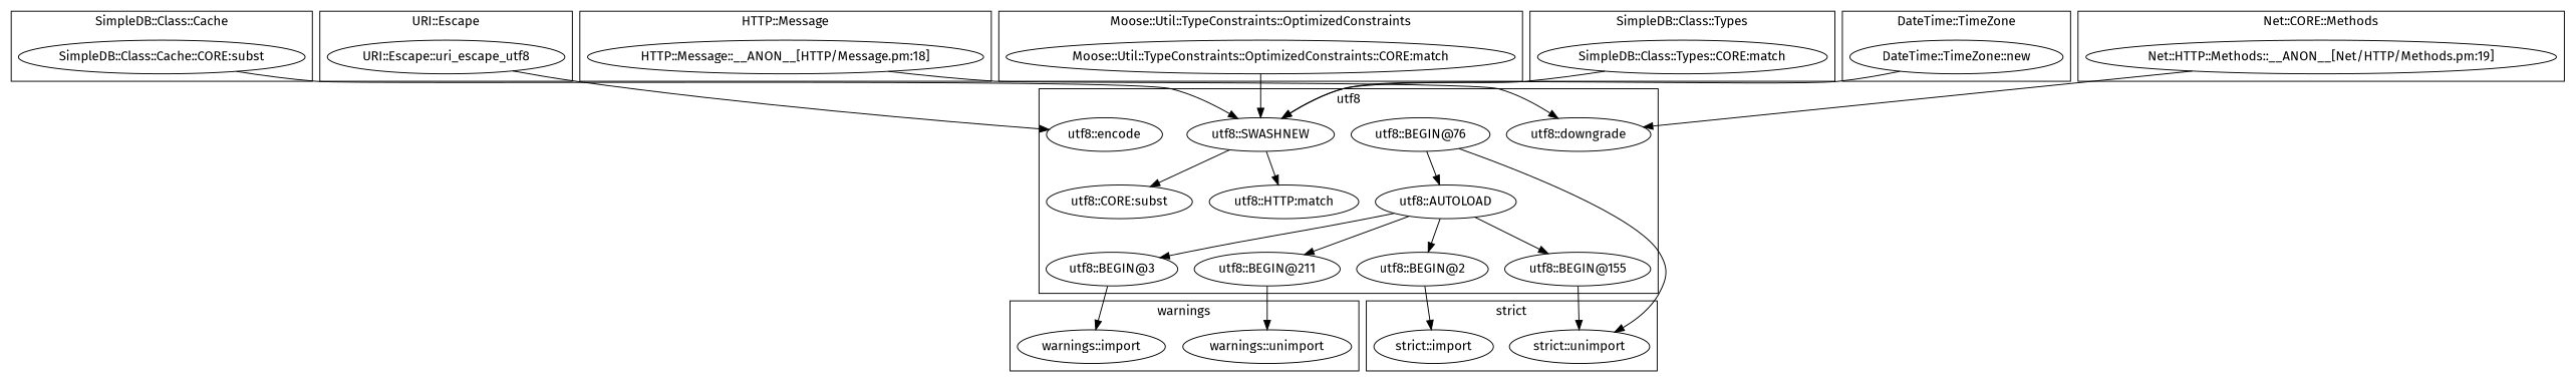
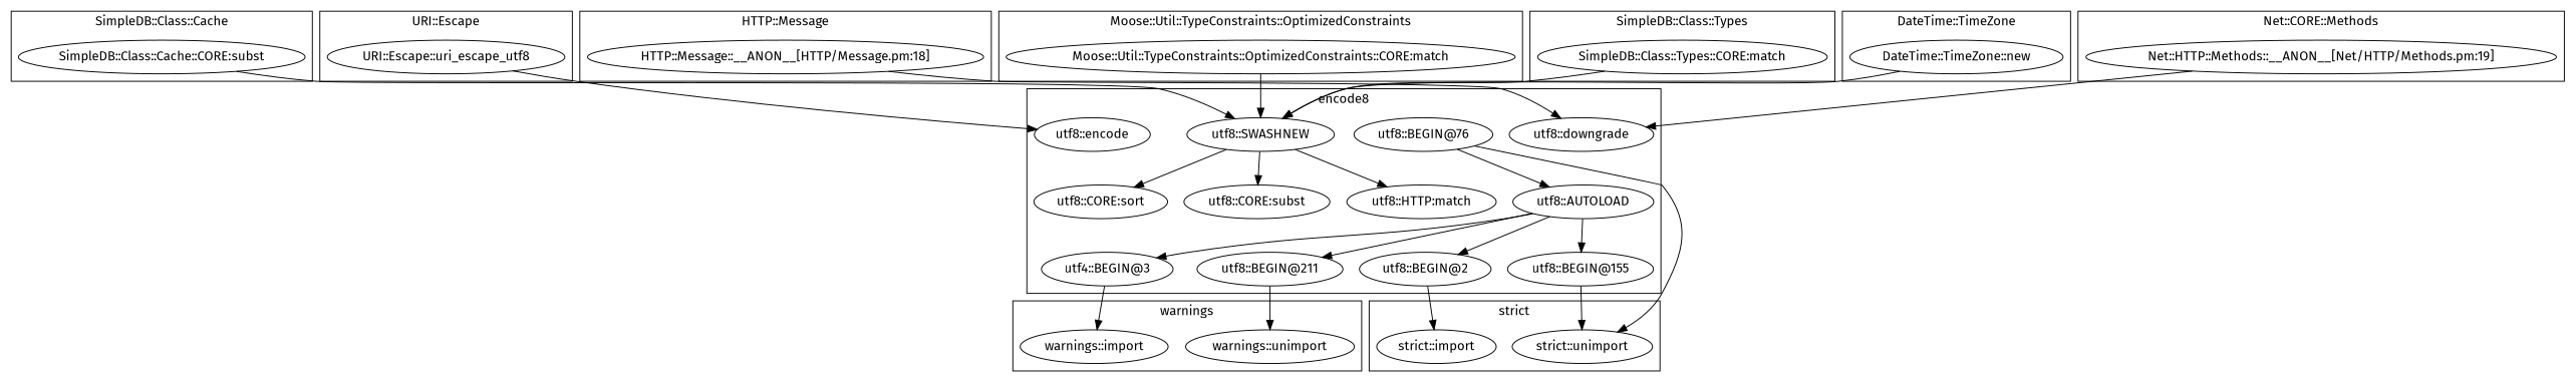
  digraph {
    fontname="Fira Sans"
    node [fontname="Fira Sans"]
    edge [fontname="Fira Sans"]
    "warnings::unimport"
    "warnings::import"
    "SimpleDB::Class::Cache::CORE:subst"
    "URI::Escape::uri_escape_utf8"
    "utf8::AUTOLOAD"
    n6 [label="utf8::HTTP:match"]
+   "utf8::CORE:sort"
    "utf8::encode"
    "utf8::BEGIN@2"
    "utf8::BEGIN@76"
    "utf8::SWASHNEW"
-   "utf8::BEGIN@3"
+   "utf8::BEGIN@3" [label="utf4::BEGIN@3"]
    "utf8::downgrade"
    "utf8::BEGIN@211"
    "utf8::CORE:subst"
    "utf8::BEGIN@155"
    "HTTP::Message::__ANON__[HTTP/Message.pm:18]"
    "strict::import"
    "strict::unimport"
    "Moose::Util::TypeConstraints::OptimizedConstraints::CORE:match"
    "SimpleDB::Class::Types::CORE:match"
    "DateTime::TimeZone::new"
    "Net::HTTP::Methods::__ANON__[Net/HTTP/Methods.pm:19]"
    subgraph cluster_1 {
      label=warnings
      "warnings::unimport"
      "warnings::import"
    }
    subgraph cluster_2 {
      label="SimpleDB::Class::Cache"
      "SimpleDB::Class::Cache::CORE:subst"
    }
    subgraph cluster_3 {
      label="URI::Escape"
      "URI::Escape::uri_escape_utf8"
    }
    subgraph cluster_4 {
-     label=utf8
+     label=encode8
      "utf8::AUTOLOAD"
      n6
+     "utf8::CORE:sort"
      "utf8::encode"
      "utf8::BEGIN@2"
      "utf8::BEGIN@76"
      "utf8::SWASHNEW"
      "utf8::BEGIN@3"
      "utf8::downgrade"
      "utf8::BEGIN@211"
      "utf8::CORE:subst"
      "utf8::BEGIN@155"
    }
    subgraph cluster_5 {
      label="HTTP::Message"
      "HTTP::Message::__ANON__[HTTP/Message.pm:18]"
    }
    subgraph cluster_6 {
      label="strict"
      "strict::import"
      "strict::unimport"
    }
    subgraph cluster_7 {
      label="Moose::Util::TypeConstraints::OptimizedConstraints"
      "Moose::Util::TypeConstraints::OptimizedConstraints::CORE:match"
    }
    subgraph cluster_8 {
      label="SimpleDB::Class::Types"
      "SimpleDB::Class::Types::CORE:match"
    }
    subgraph cluster_9 {
      label="DateTime::TimeZone"
      "DateTime::TimeZone::new"
    }
    subgraph cluster_10 {
      label="Net::CORE::Methods"
      "Net::HTTP::Methods::__ANON__[Net/HTTP/Methods.pm:19]"
    }
    "SimpleDB::Class::Cache::CORE:subst" -> "utf8::SWASHNEW"
    "URI::Escape::uri_escape_utf8" -> "utf8::encode"
    "utf8::AUTOLOAD" -> "utf8::BEGIN@2"
    "utf8::AUTOLOAD" -> "utf8::BEGIN@3"
    "utf8::AUTOLOAD" -> "utf8::BEGIN@211"
    "utf8::AUTOLOAD" -> "utf8::BEGIN@155"
    "utf8::BEGIN@2" -> "strict::import"
    "utf8::BEGIN@76" -> "utf8::AUTOLOAD"
    "utf8::BEGIN@76" -> "strict::unimport"
    "utf8::SWASHNEW" -> n6
+   "utf8::SWASHNEW" -> "utf8::CORE:sort"
    "utf8::SWASHNEW" -> "utf8::CORE:subst"
    "utf8::BEGIN@3" -> "warnings::import"
    "utf8::BEGIN@211" -> "warnings::unimport"
    "utf8::BEGIN@155" -> "strict::unimport"
    "HTTP::Message::__ANON__[HTTP/Message.pm:18]" -> "utf8::downgrade"
    "Moose::Util::TypeConstraints::OptimizedConstraints::CORE:match" -> "utf8::SWASHNEW"
    "SimpleDB::Class::Types::CORE:match" -> "utf8::SWASHNEW"
    "DateTime::TimeZone::new" -> "utf8::SWASHNEW"
    "Net::HTTP::Methods::__ANON__[Net/HTTP/Methods.pm:19]" -> "utf8::downgrade"
  }
